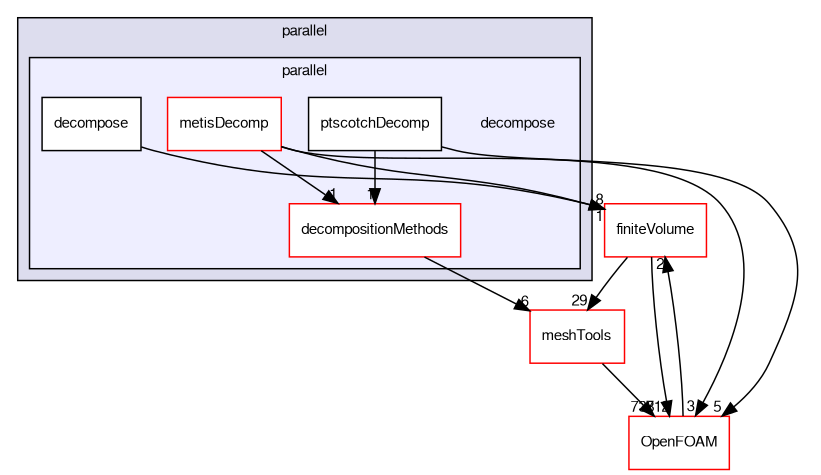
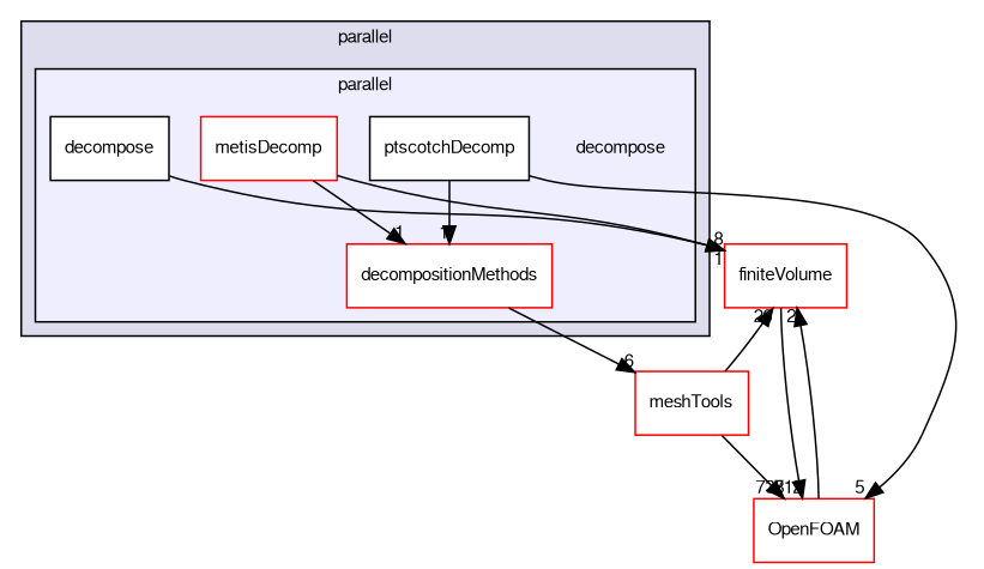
  digraph {
    compound=true
    node [fontname=FreeSans fontsize=10 shape=box color=red]
    edge [headlabel=1 labeldistance=1.5 labelfontname=FreeSans labelfontsize=10]
    n1 [label=decompose shape=plaintext color=""]
    n2 [color=black fillcolor=white label=decompose style=filled]
    n3 [fillcolor=white label=decompositionMethods style=filled]
    n4 [fillcolor=white label=metisDecomp style=filled]
    n5 [color=black fillcolor=white label=ptscotchDecomp style=filled]
    n6 [label=finiteVolume]
    n7 [label=meshTools]
    n8 [label=OpenFOAM]
    subgraph cluster_1 {
      bgcolor="#ddddee"
      fontname=FreeSans
      fontsize=10
      label=parallel
      pencolor=black
      subgraph cluster_2 {
        bgcolor="#eeeeff"
        fontname=FreeSans
        fontsize=10
        label=parallel
        pencolor=black
        n1
        n2
        n3
        n4
        n5
      }
    }
    n2 -> n6 [headlabel=8]
    n3 -> n7 [headlabel=6]
    n4 -> n3
    n4 -> n6
-   n4 -> n8 [headlabel=3]
    n5 -> n3
    n5 -> n8 [headlabel=5]
-   n6 -> n7 [headlabel=29]
+   n7 -> n6 [headlabel=29]
    n6 -> n8 [headlabel=712]
    n7 -> n8 [headlabel=738]
    n8 -> n6 [headlabel=2]
  }
